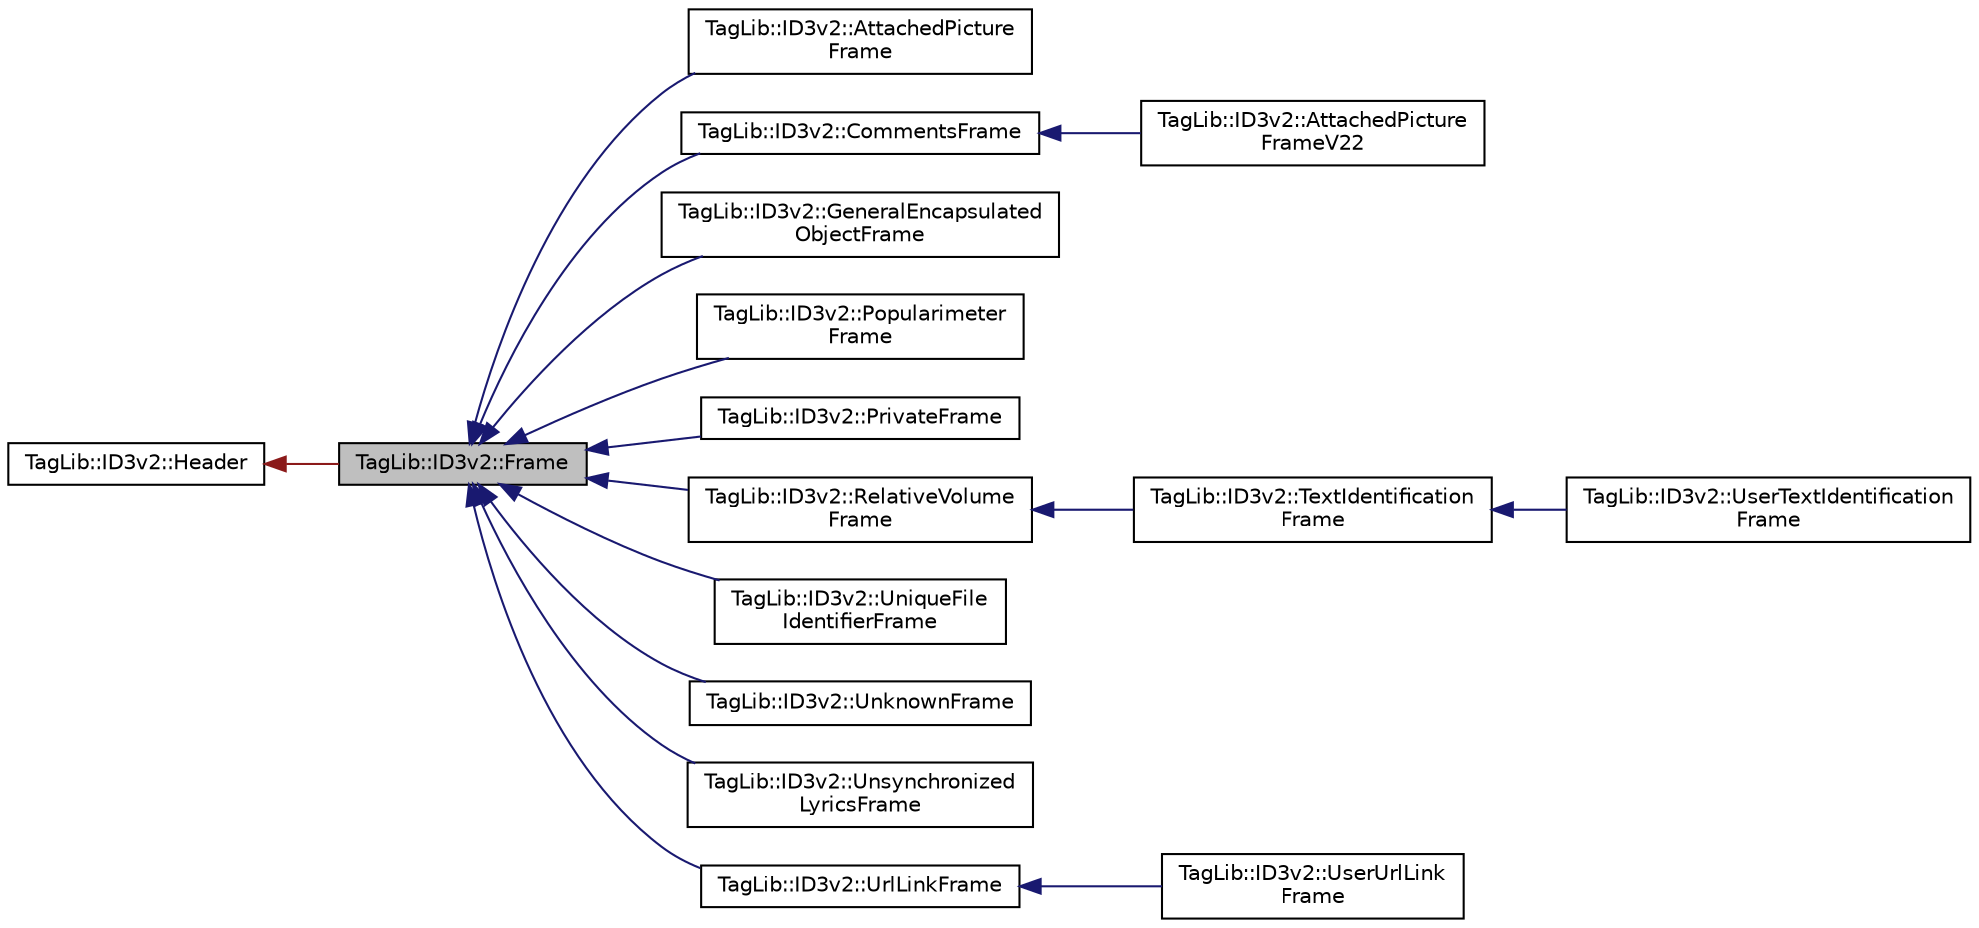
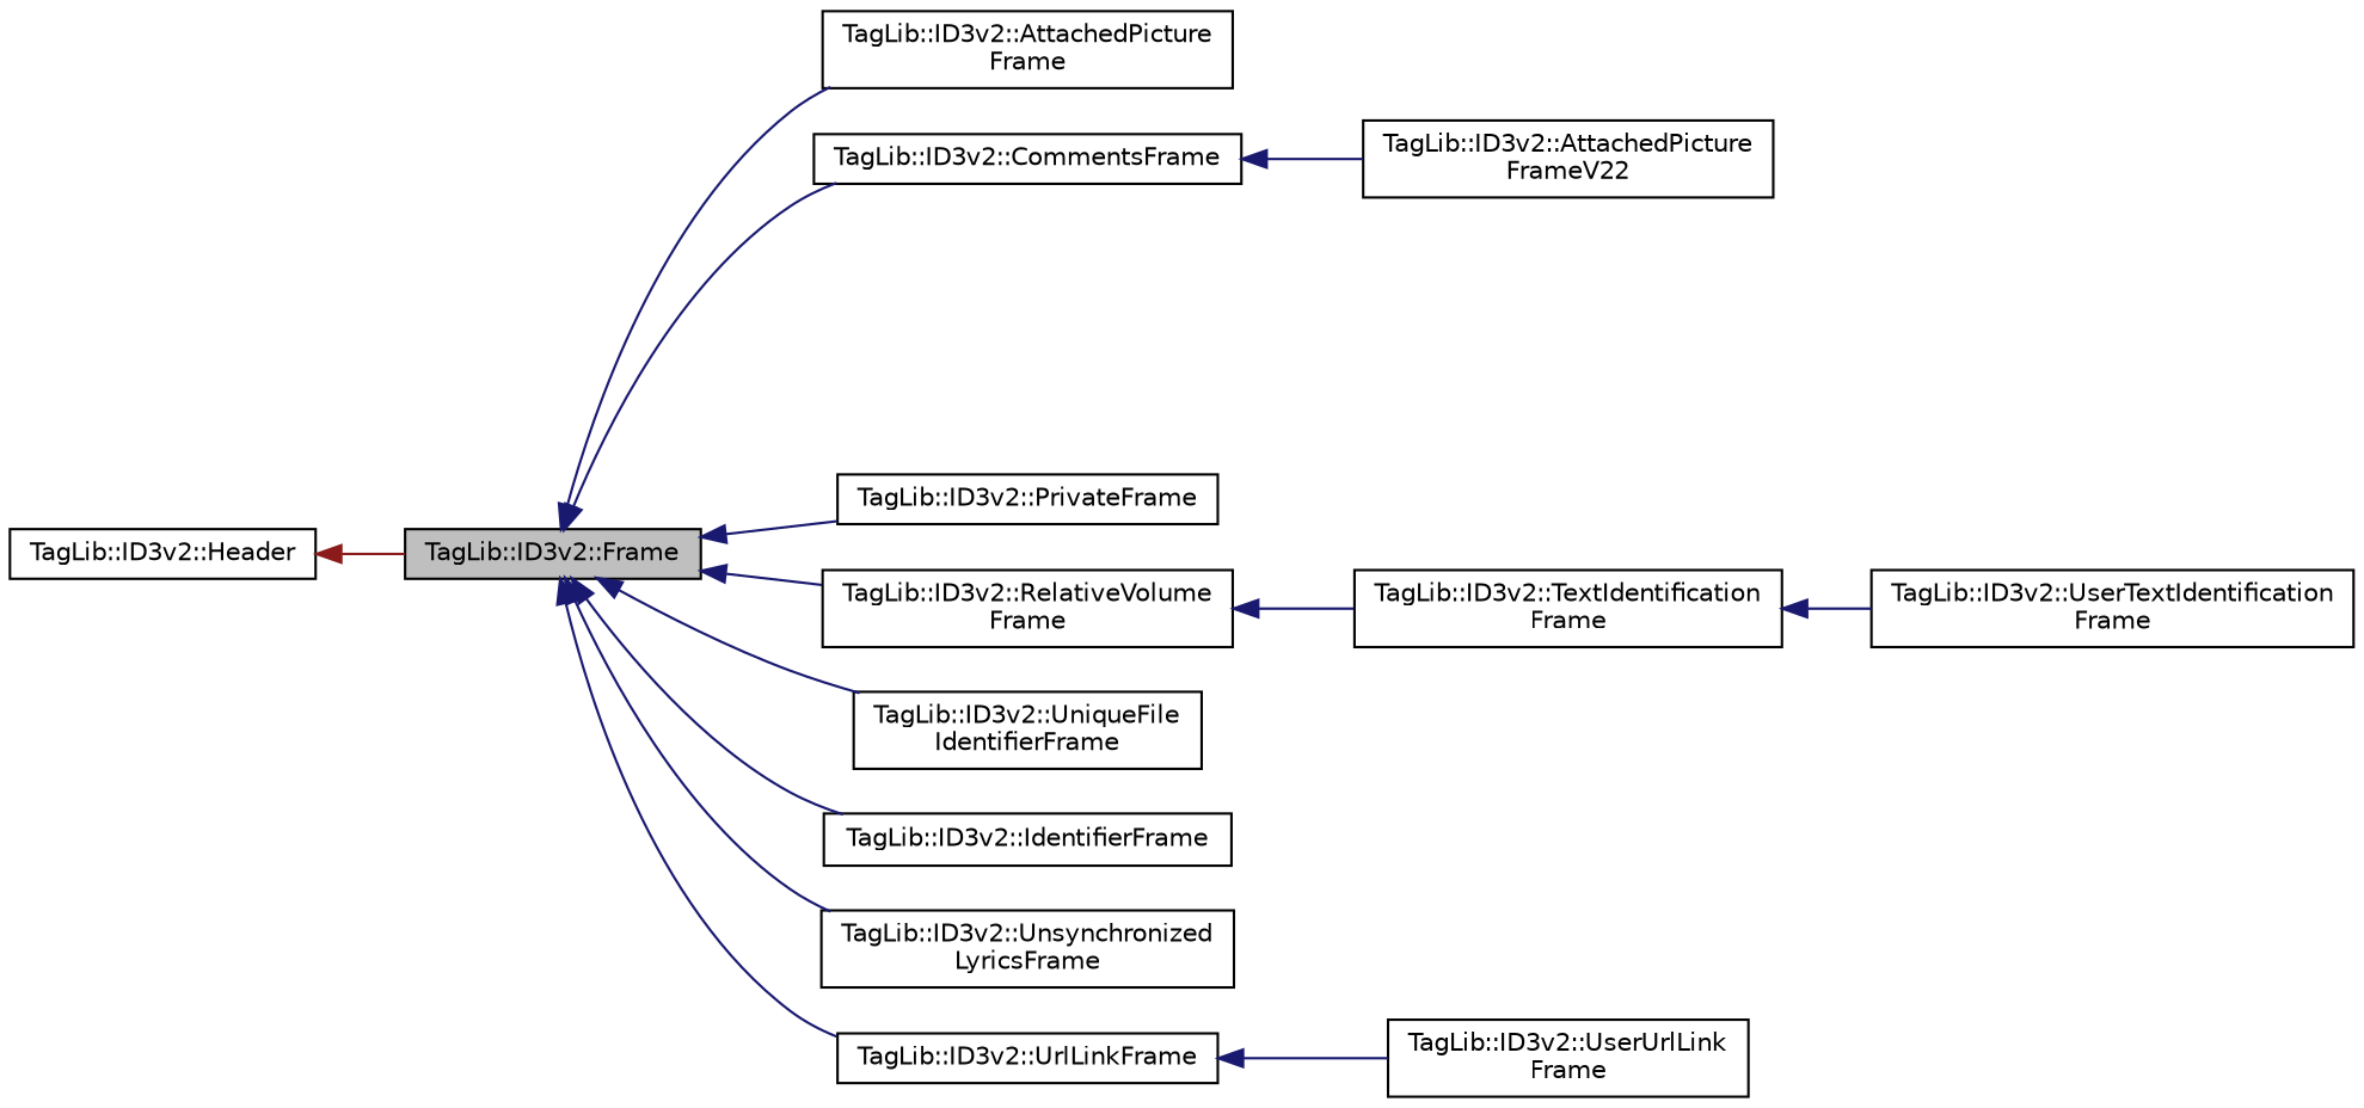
  digraph {
    rankdir=LR
    node [color=black fillcolor=white fontname=Helvetica fontsize=10 shape=record style=filled]
    edge [color=midnightblue dir=back fontname=Helvetica fontsize=10 labelfontname=Helvetica labelfontsize=10 style=solid]
    n1 [fillcolor=grey75 fontcolor=black height=0.2 label="TagLib::ID3v2::Frame" width=0.4]
    n2 [height=0.2 label="TagLib::ID3v2::AttachedPicture\lFrame" width=0.4]
    n3 [height=0.2 label="TagLib::ID3v2::CommentsFrame" width=0.4]
-   n4 [height=0.2 label="TagLib::ID3v2::GeneralEncapsulated\lObjectFrame" width=0.4]
-   n5 [height=0.2 label="TagLib::ID3v2::Popularimeter\lFrame" width=0.4]
    n6 [height=0.2 label="TagLib::ID3v2::PrivateFrame" width=0.4]
    n7 [height=0.2 label="TagLib::ID3v2::RelativeVolume\lFrame" width=0.4]
    n8 [height=0.2 label="TagLib::ID3v2::UniqueFile\lIdentifierFrame" width=0.4]
-   n9 [height=0.2 label="TagLib::ID3v2::UnknownFrame" width=0.4]
+   n9 [height=0.2 label="TagLib::ID3v2::IdentifierFrame" width=0.4]
    n10 [height=0.2 label="TagLib::ID3v2::Unsynchronized\lLyricsFrame" width=0.4]
    n11 [height=0.2 label="TagLib::ID3v2::UrlLinkFrame" width=0.4]
    n12 [height=0.2 label="TagLib::ID3v2::AttachedPicture\lFrameV22" width=0.4]
    n13 [height=0.2 label="TagLib::ID3v2::TextIdentification\lFrame" width=0.4]
    n14 [height=0.2 label="TagLib::ID3v2::UserTextIdentification\lFrame" width=0.4]
    n15 [height=0.2 label="TagLib::ID3v2::UserUrlLink\lFrame" width=0.4]
    n16 [height=0.2 label="TagLib::ID3v2::Header" width=0.4]
    n1 -> n2
    n1 -> n3
-   n1 -> n4
-   n1 -> n5
    n1 -> n6
    n1 -> n7
    n1 -> n8
    n1 -> n9
    n1 -> n10
    n1 -> n11
    n3 -> n12
    n7 -> n13
    n11 -> n15
    n13 -> n14
    n16 -> n1 [color=firebrick4]
  }
